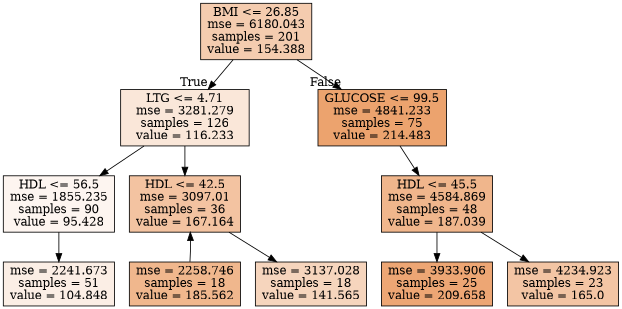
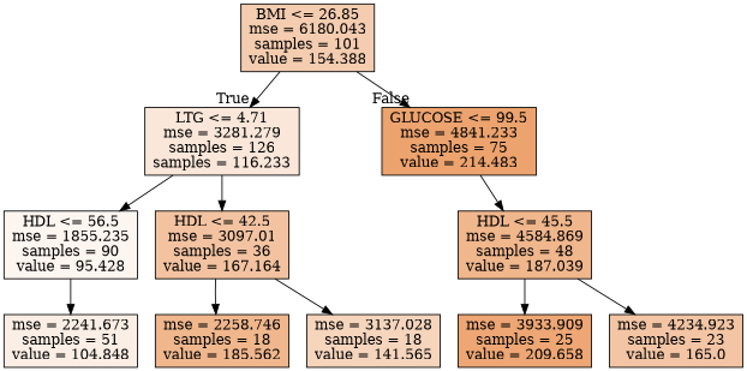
  digraph {
    node [color=black shape=box style=filled]
-   n1 [fillcolor="#e5813966" label="BMI <= 26.85\nmse = 6180.043\nsamples = 201\nvalue = 154.388"]
-   n2 [fillcolor="#e5813930" label="LTG <= 4.71\nmse = 3281.279\nsamples = 126\nvalue = 116.233"]
+   n1 [fillcolor="#e5813966" label="BMI <= 26.85\nmse = 6180.043\nsamples = 101\nvalue = 154.388"]
+   n2 [fillcolor="#e5813930" label="LTG <= 4.71\nmse = 3281.279\nsamples = 126\nsamples = 116.233"]
    n3 [fillcolor="#e58139ba" label="GLUCOSE <= 99.5\nmse = 4841.233\nsamples = 75\nvalue = 214.483"]
    n4 [fillcolor="#e5813913" label="HDL <= 56.5\nmse = 1855.235\nsamples = 90\nvalue = 95.428"]
    n5 [fillcolor="#e5813978" label="HDL <= 42.5\nmse = 3097.01\nsamples = 36\nvalue = 167.164"]
    n6 [fillcolor="#e5813994" label="HDL <= 45.5\nmse = 4584.869\nsamples = 48\nvalue = 187.039"]
    n7 [fillcolor="#e5813921" label="mse = 2241.673\nsamples = 51\nvalue = 104.848"]
    n8 [fillcolor="#e5813992" label="mse = 2258.746\nsamples = 18\nvalue = 185.562"]
    n9 [fillcolor="#e5813954" label="mse = 3137.028\nsamples = 18\nvalue = 141.565"]
-   n10 [fillcolor="#e58139b3" label="mse = 3933.906\nsamples = 25\nvalue = 209.658"]
+   n10 [fillcolor="#e58139b3" label="mse = 3933.909\nsamples = 25\nvalue = 209.658"]
    n11 [fillcolor="#e5813975" label="mse = 4234.923\nsamples = 23\nvalue = 165.0"]
    n1 -> n2 [headlabel=True labelangle=45 labeldistance=2.5]
    n1 -> n3 [headlabel=False labelangle=-45 labeldistance=2.5]
    n2 -> n4
    n2 -> n5
    n3 -> n6
    n4 -> n7
-   n8 -> n5
+   n5 -> n8
    n5 -> n9
    n6 -> n10
    n6 -> n11
  }
